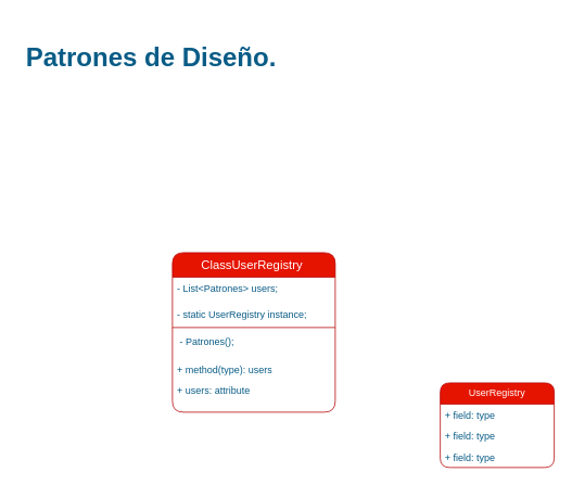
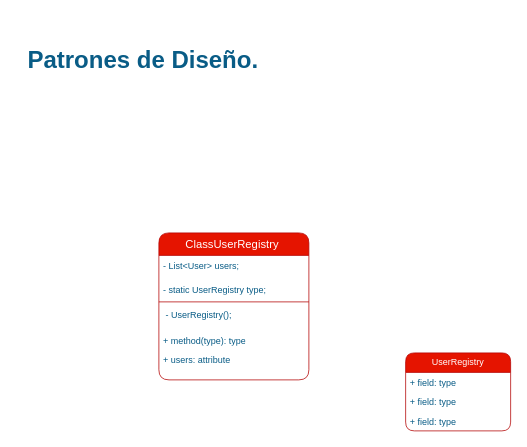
  <mxCell id="0" />
  <mxCell id="1" parent="0" />
- <mxCell id="2" value="&lt;b&gt;&lt;font style=&quot;font-size: 32px;&quot;&gt;Patrones de Diseño.&lt;/font&gt;&lt;/b&gt;" style="text;html=1;strokeColor=none;fillColor=none;align=center;verticalAlign=middle;whiteSpace=wrap;rounded=1;labelBackgroundColor=none;fontColor=#095C86;" vertex="1" parent="1"><mxGeometry width="330" height="100" as="geometry" x="20" y="20" /></mxCell>
+ <mxCell id="2" value="&lt;b&gt;&lt;font style=&quot;font-size: 32px;&quot;&gt;Patrones de Diseño.&lt;/font&gt;&lt;/b&gt;" style="text;html=1;strokeColor=none;fillColor=none;align=center;verticalAlign=middle;whiteSpace=wrap;rounded=1;labelBackgroundColor=none;fontColor=#095C86;" vertex="1" parent="1"><mxGeometry x="25" y="30" width="330" height="100" as="geometry" /></mxCell>
  <mxCell id="3" value="&lt;font style=&quot;font-size: 15px;&quot;&gt;ClassUserRegistry&amp;nbsp;&lt;/font&gt;" style="swimlane;fontStyle=0;childLayout=stackLayout;horizontal=1;startSize=30;fillColor=#e51400;horizontalStack=0;resizeParent=1;resizeParentMax=0;resizeLast=0;collapsible=1;marginBottom=0;whiteSpace=wrap;html=1;labelBackgroundColor=none;strokeColor=#B20000;rounded=1;labelBorderColor=none;fontColor=#ffffff;" vertex="1" parent="1"><mxGeometry x="211" y="310" width="200" height="196" as="geometry" /></mxCell>
- <mxCell id="4" value="- List&amp;lt;Patrones&amp;gt; users;" style="text;strokeColor=none;fillColor=none;align=left;verticalAlign=top;spacingLeft=4;spacingRight=4;overflow=hidden;rotatable=0;points=[[0,0.5],[1,0.5]];portConstraint=eastwest;whiteSpace=wrap;html=1;labelBackgroundColor=none;fontColor=#095C86;rounded=1;" vertex="1" parent="3"><mxGeometry y="30" width="200" height="32" as="geometry" /></mxCell>
- <mxCell id="5" value="- static UserRegistry instance;" style="text;strokeColor=none;fillColor=none;align=left;verticalAlign=top;spacingLeft=4;spacingRight=4;overflow=hidden;rotatable=0;points=[[0,0.5],[1,0.5]];portConstraint=eastwest;whiteSpace=wrap;html=1;labelBackgroundColor=none;fontColor=#095C86;rounded=1;" vertex="1" parent="3"><mxGeometry y="62" width="200" height="26" as="geometry" /></mxCell>
+ <mxCell id="4" value="- List&amp;lt;User&amp;gt; users;" style="text;strokeColor=none;fillColor=none;align=left;verticalAlign=top;spacingLeft=4;spacingRight=4;overflow=hidden;rotatable=0;points=[[0,0.5],[1,0.5]];portConstraint=eastwest;whiteSpace=wrap;html=1;labelBackgroundColor=none;fontColor=#095C86;rounded=1;" vertex="1" parent="3"><mxGeometry y="30" width="200" height="32" as="geometry" /></mxCell>
+ <mxCell id="5" value="- static UserRegistry type;" style="text;strokeColor=none;fillColor=none;align=left;verticalAlign=top;spacingLeft=4;spacingRight=4;overflow=hidden;rotatable=0;points=[[0,0.5],[1,0.5]];portConstraint=eastwest;whiteSpace=wrap;html=1;labelBackgroundColor=none;fontColor=#095C86;rounded=1;" vertex="1" parent="3"><mxGeometry y="62" width="200" height="26" as="geometry" /></mxCell>
  <mxCell id="6" value="" style="line;strokeWidth=1;fillColor=none;align=left;verticalAlign=middle;spacingTop=-1;spacingLeft=3;spacingRight=3;rotatable=0;labelPosition=right;points=[];portConstraint=eastwest;strokeColor=inherit;fontColor=#095C86;" vertex="1" parent="3"><mxGeometry y="88" width="200" height="8" as="geometry" /></mxCell>
- <mxCell id="7" value="&amp;nbsp;- Patrones();&amp;nbsp;" style="text;strokeColor=none;fillColor=none;align=left;verticalAlign=top;spacingLeft=4;spacingRight=4;overflow=hidden;rotatable=0;points=[[0,0.5],[1,0.5]];portConstraint=eastwest;whiteSpace=wrap;html=1;labelBackgroundColor=none;fontColor=#095C86;rounded=1;" vertex="1" parent="3"><mxGeometry y="96" width="200" height="34" as="geometry" /></mxCell>
- <mxCell id="8" value="+ method(type): users" style="text;strokeColor=none;fillColor=none;align=left;verticalAlign=top;spacingLeft=4;spacingRight=4;overflow=hidden;rotatable=0;points=[[0,0.5],[1,0.5]];portConstraint=eastwest;whiteSpace=wrap;html=1;fontColor=#095C86;" vertex="1" parent="3"><mxGeometry y="130" width="200" height="26" as="geometry" /></mxCell>
+ <mxCell id="7" value="&amp;nbsp;- UserRegistry();&amp;nbsp;" style="text;strokeColor=none;fillColor=none;align=left;verticalAlign=top;spacingLeft=4;spacingRight=4;overflow=hidden;rotatable=0;points=[[0,0.5],[1,0.5]];portConstraint=eastwest;whiteSpace=wrap;html=1;labelBackgroundColor=none;fontColor=#095C86;rounded=1;" vertex="1" parent="3"><mxGeometry y="96" width="200" height="34" as="geometry" /></mxCell>
+ <mxCell id="8" value="+ method(type): type" style="text;strokeColor=none;fillColor=none;align=left;verticalAlign=top;spacingLeft=4;spacingRight=4;overflow=hidden;rotatable=0;points=[[0,0.5],[1,0.5]];portConstraint=eastwest;whiteSpace=wrap;html=1;fontColor=#095C86;" vertex="1" parent="3"><mxGeometry y="130" width="200" height="26" as="geometry" /></mxCell>
  <mxCell id="9" value="+ users: attribute" style="text;strokeColor=none;fillColor=none;align=left;verticalAlign=top;spacingLeft=4;spacingRight=4;overflow=hidden;rotatable=0;points=[[0,0.5],[1,0.5]];portConstraint=eastwest;whiteSpace=wrap;html=1;fontColor=#095C86;" vertex="1" parent="3"><mxGeometry y="156" width="200" height="40" as="geometry" /></mxCell>
  <mxCell id="10" value="UserRegistry" style="swimlane;fontStyle=0;childLayout=stackLayout;horizontal=1;startSize=26;fillColor=#e51400;horizontalStack=0;resizeParent=1;resizeParentMax=0;resizeLast=0;collapsible=1;marginBottom=0;whiteSpace=wrap;html=1;labelBackgroundColor=none;strokeColor=#B20000;fontColor=#ffffff;rounded=1;" vertex="1" parent="1"><mxGeometry x="540" y="470" width="140" height="104" as="geometry" /></mxCell>
  <mxCell id="11" value="+ field: type" style="text;strokeColor=none;fillColor=none;align=left;verticalAlign=top;spacingLeft=4;spacingRight=4;overflow=hidden;rotatable=0;points=[[0,0.5],[1,0.5]];portConstraint=eastwest;whiteSpace=wrap;html=1;labelBackgroundColor=none;fontColor=#095C86;rounded=1;" vertex="1" parent="10"><mxGeometry y="26" width="140" height="26" as="geometry" /></mxCell>
  <mxCell id="12" value="+ field: type" style="text;strokeColor=none;fillColor=none;align=left;verticalAlign=top;spacingLeft=4;spacingRight=4;overflow=hidden;rotatable=0;points=[[0,0.5],[1,0.5]];portConstraint=eastwest;whiteSpace=wrap;html=1;labelBackgroundColor=none;fontColor=#095C86;rounded=1;" vertex="1" parent="10"><mxGeometry y="52" width="140" height="26" as="geometry" /></mxCell>
  <mxCell id="13" value="+ field: type" style="text;strokeColor=none;fillColor=none;align=left;verticalAlign=top;spacingLeft=4;spacingRight=4;overflow=hidden;rotatable=0;points=[[0,0.5],[1,0.5]];portConstraint=eastwest;whiteSpace=wrap;html=1;labelBackgroundColor=none;fontColor=#095C86;rounded=1;" vertex="1" parent="10"><mxGeometry y="78" width="140" height="26" as="geometry" /></mxCell>
